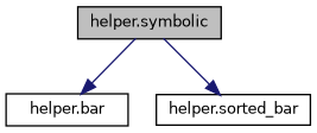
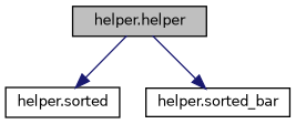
  digraph {
    rankdir=TB
    node [color=black fillcolor=white fontname=Helvetica fontsize=10 shape=record style=filled]
    edge [color=midnightblue fontname=Helvetica fontsize=10 labelfontname=Helvetica labelfontsize=10 style=solid]
-   n1 [fillcolor=grey75 fontcolor=black height=0.2 label="helper.symbolic" width=0.4]
-   n2 [height=0.2 label="helper.bar" width=0.4]
+   n1 [fillcolor=grey75 fontcolor=black height=0.2 label="helper.helper" width=0.4]
+   n2 [height=0.2 label="helper.sorted" width=0.4]
    n3 [height=0.2 label="helper.sorted_bar" width=0.4]
    n1 -> n2
    n1 -> n3
  }
